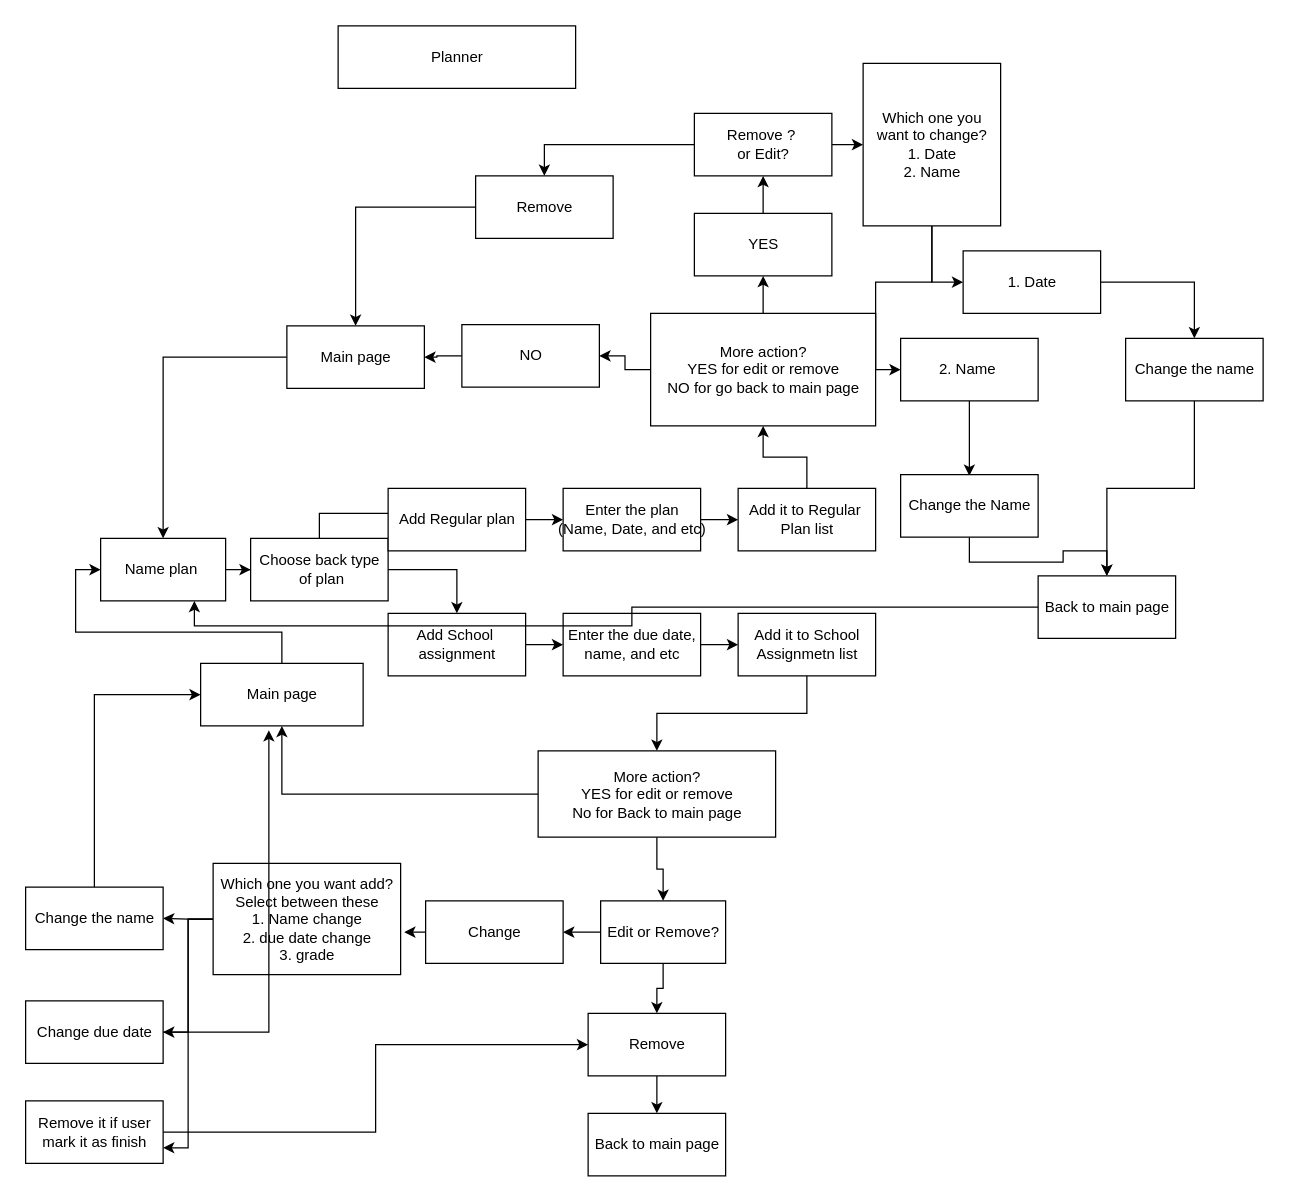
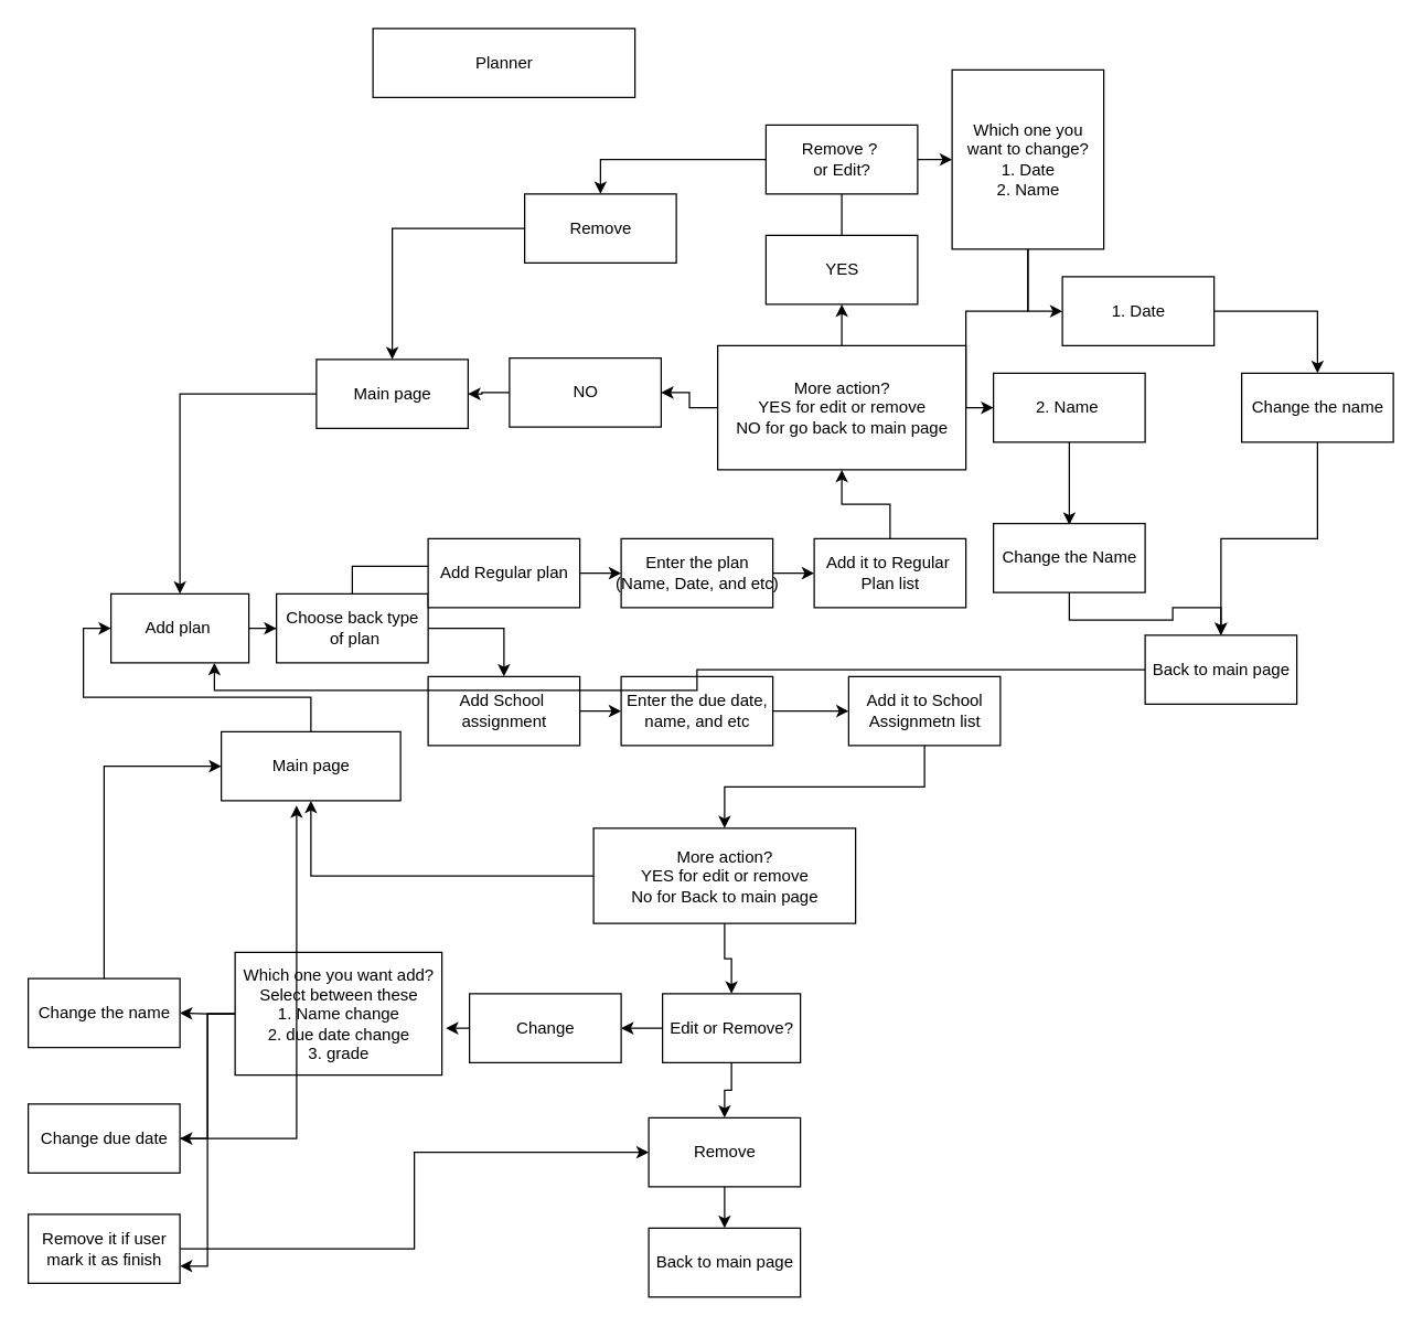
  <mxCell id="0" />
  <mxCell id="1" parent="0" />
  <mxCell id="2" value="Planner" style="html=1;" parent="1" vertex="1"><mxGeometry x="270" y="20" width="190" height="50" as="geometry" /></mxCell>
  <mxCell id="3" style="edgeStyle=orthogonalEdgeStyle;rounded=0;orthogonalLoop=1;jettySize=auto;html=1;entryX=0;entryY=0.5;entryDx=0;entryDy=0;" parent="1" source="4" target="7" edge="1"><mxGeometry relative="1" as="geometry" /></mxCell>
- <mxCell id="4" value="Name plan&amp;nbsp;" style="html=1;" parent="1" vertex="1"><mxGeometry x="80" y="430" width="100" height="50" as="geometry" /></mxCell>
+ <mxCell id="4" value="Add plan&amp;nbsp;" style="html=1;" parent="1" vertex="1"><mxGeometry x="80" y="430" width="100" height="50" as="geometry" /></mxCell>
  <mxCell id="5" style="edgeStyle=orthogonalEdgeStyle;rounded=0;orthogonalLoop=1;jettySize=auto;html=1;entryX=0;entryY=0.5;entryDx=0;entryDy=0;" parent="1" source="7" target="9" edge="1"><mxGeometry relative="1" as="geometry" /></mxCell>
  <mxCell id="6" style="edgeStyle=orthogonalEdgeStyle;rounded=0;orthogonalLoop=1;jettySize=auto;html=1;exitX=1;exitY=0.5;exitDx=0;exitDy=0;" parent="1" source="7" target="11" edge="1"><mxGeometry relative="1" as="geometry" /></mxCell>
  <mxCell id="7" value="Choose back type&lt;br&gt;&amp;nbsp;of plan" style="html=1;" parent="1" vertex="1"><mxGeometry x="200" y="430" width="110" height="50" as="geometry" /></mxCell>
  <mxCell id="8" style="edgeStyle=orthogonalEdgeStyle;rounded=0;orthogonalLoop=1;jettySize=auto;html=1;exitX=1;exitY=0.5;exitDx=0;exitDy=0;entryX=0;entryY=0.5;entryDx=0;entryDy=0;" parent="1" source="9" target="13" edge="1"><mxGeometry relative="1" as="geometry" /></mxCell>
  <mxCell id="9" value="Add Regular plan" style="html=1;" parent="1" vertex="1"><mxGeometry x="310" y="390" width="110" height="50" as="geometry" /></mxCell>
  <mxCell id="10" style="edgeStyle=orthogonalEdgeStyle;rounded=0;orthogonalLoop=1;jettySize=auto;html=1;exitX=1;exitY=0.5;exitDx=0;exitDy=0;entryX=0;entryY=0.5;entryDx=0;entryDy=0;" parent="1" source="11" target="15" edge="1"><mxGeometry relative="1" as="geometry" /></mxCell>
  <mxCell id="11" value="Add School&amp;nbsp;&lt;br&gt;assignment" style="html=1;" parent="1" vertex="1"><mxGeometry x="310" y="490" width="110" height="50" as="geometry" /></mxCell>
  <mxCell id="12" style="edgeStyle=orthogonalEdgeStyle;rounded=0;orthogonalLoop=1;jettySize=auto;html=1;exitX=1;exitY=0.5;exitDx=0;exitDy=0;entryX=0;entryY=0.5;entryDx=0;entryDy=0;" parent="1" source="13" target="17" edge="1"><mxGeometry relative="1" as="geometry" /></mxCell>
  <mxCell id="13" value="Enter the plan&lt;br&gt;(Name, Date, and etc)" style="html=1;" parent="1" vertex="1"><mxGeometry x="450" y="390" width="110" height="50" as="geometry" /></mxCell>
  <mxCell id="14" style="edgeStyle=orthogonalEdgeStyle;rounded=0;orthogonalLoop=1;jettySize=auto;html=1;entryX=0;entryY=0.5;entryDx=0;entryDy=0;" parent="1" source="15" target="19" edge="1"><mxGeometry relative="1" as="geometry" /></mxCell>
  <mxCell id="15" value="Enter the due date,&lt;br&gt;name, and etc" style="html=1;" parent="1" vertex="1"><mxGeometry x="450" y="490" width="110" height="50" as="geometry" /></mxCell>
  <mxCell id="16" style="edgeStyle=orthogonalEdgeStyle;rounded=0;orthogonalLoop=1;jettySize=auto;html=1;entryX=0.5;entryY=1;entryDx=0;entryDy=0;" parent="1" source="17" target="22" edge="1"><mxGeometry relative="1" as="geometry" /></mxCell>
  <mxCell id="17" value="Add it to Regular&amp;nbsp;&lt;br&gt;Plan list" style="html=1;" parent="1" vertex="1"><mxGeometry x="590" y="390" width="110" height="50" as="geometry" /></mxCell>
  <mxCell id="18" style="edgeStyle=orthogonalEdgeStyle;rounded=0;orthogonalLoop=1;jettySize=auto;html=1;exitX=0.5;exitY=1;exitDx=0;exitDy=0;entryX=0.5;entryY=0;entryDx=0;entryDy=0;" parent="1" source="19" target="25" edge="1"><mxGeometry relative="1" as="geometry"><mxPoint x="645" y="600" as="targetPoint" /></mxGeometry></mxCell>
- <mxCell id="19" value="Add it to School&lt;br&gt;Assignmetn list" style="html=1;" parent="1" vertex="1"><mxGeometry x="590" y="490" width="110" height="50" as="geometry" /></mxCell>
+ <mxCell id="19" value="Add it to School&lt;br&gt;Assignmetn list" style="html=1;" parent="1" vertex="1"><mxGeometry x="615" y="490" width="110" height="50" as="geometry" /></mxCell>
  <mxCell id="20" style="edgeStyle=orthogonalEdgeStyle;rounded=0;orthogonalLoop=1;jettySize=auto;html=1;entryX=1;entryY=0.5;entryDx=0;entryDy=0;" parent="1" source="22" target="49" edge="1"><mxGeometry relative="1" as="geometry" /></mxCell>
  <mxCell id="21" style="edgeStyle=orthogonalEdgeStyle;rounded=0;orthogonalLoop=1;jettySize=auto;html=1;entryX=0.5;entryY=1;entryDx=0;entryDy=0;" parent="1" source="22" target="51" edge="1"><mxGeometry relative="1" as="geometry" /></mxCell>
  <mxCell id="22" value="More action?&lt;br&gt;YES for edit or remove&lt;br&gt;NO for go back to main page" style="html=1;" parent="1" vertex="1"><mxGeometry x="520" y="250" width="180" height="90" as="geometry" /></mxCell>
  <mxCell id="23" style="edgeStyle=orthogonalEdgeStyle;rounded=0;orthogonalLoop=1;jettySize=auto;html=1;entryX=0.5;entryY=1;entryDx=0;entryDy=0;" parent="1" source="25" target="27" edge="1"><mxGeometry relative="1" as="geometry" /></mxCell>
  <mxCell id="24" style="edgeStyle=orthogonalEdgeStyle;rounded=0;orthogonalLoop=1;jettySize=auto;html=1;entryX=0.5;entryY=0;entryDx=0;entryDy=0;" parent="1" source="25" target="30" edge="1"><mxGeometry relative="1" as="geometry"><mxPoint x="525" y="710" as="targetPoint" /><Array as="points" /></mxGeometry></mxCell>
  <mxCell id="25" value="More action?&lt;br&gt;YES for edit or remove&lt;br&gt;No for Back to main page" style="html=1;" parent="1" vertex="1"><mxGeometry x="430" y="600" width="190" height="69" as="geometry" /></mxCell>
  <mxCell id="26" style="edgeStyle=orthogonalEdgeStyle;rounded=0;orthogonalLoop=1;jettySize=auto;html=1;entryX=0;entryY=0.5;entryDx=0;entryDy=0;" parent="1" source="27" target="4" edge="1"><mxGeometry relative="1" as="geometry" /></mxCell>
  <mxCell id="27" value="Main page" style="html=1;" parent="1" vertex="1"><mxGeometry x="160" y="530" width="130" height="50" as="geometry" /></mxCell>
  <mxCell id="28" style="edgeStyle=orthogonalEdgeStyle;rounded=0;orthogonalLoop=1;jettySize=auto;html=1;entryX=0.5;entryY=0;entryDx=0;entryDy=0;" parent="1" source="30" target="36" edge="1"><mxGeometry relative="1" as="geometry" /></mxCell>
  <mxCell id="29" style="edgeStyle=orthogonalEdgeStyle;rounded=0;orthogonalLoop=1;jettySize=auto;html=1;entryX=1;entryY=0.5;entryDx=0;entryDy=0;" parent="1" source="30" target="39" edge="1"><mxGeometry relative="1" as="geometry" /></mxCell>
  <mxCell id="30" value="Edit or Remove?" style="html=1;" parent="1" vertex="1"><mxGeometry x="480" y="720" width="100" height="50" as="geometry" /></mxCell>
  <mxCell id="31" style="edgeStyle=orthogonalEdgeStyle;rounded=0;orthogonalLoop=1;jettySize=auto;html=1;exitX=0;exitY=0.5;exitDx=0;exitDy=0;entryX=1;entryY=0.5;entryDx=0;entryDy=0;" parent="1" source="34" target="41" edge="1"><mxGeometry relative="1" as="geometry" /></mxCell>
  <mxCell id="32" style="edgeStyle=orthogonalEdgeStyle;rounded=0;orthogonalLoop=1;jettySize=auto;html=1;entryX=1;entryY=0.5;entryDx=0;entryDy=0;" parent="1" source="34" target="43" edge="1"><mxGeometry relative="1" as="geometry" /></mxCell>
  <mxCell id="33" style="edgeStyle=orthogonalEdgeStyle;rounded=0;orthogonalLoop=1;jettySize=auto;html=1;entryX=1;entryY=0.75;entryDx=0;entryDy=0;" parent="1" source="34" target="45" edge="1"><mxGeometry relative="1" as="geometry" /></mxCell>
  <mxCell id="34" value="Which one you want add?&lt;br&gt;Select between these&lt;br&gt;1. Name change&lt;br&gt;2. due date change&lt;br&gt;3. grade" style="html=1;" parent="1" vertex="1"><mxGeometry x="170" y="690" width="150" height="89" as="geometry" /></mxCell>
  <mxCell id="35" style="edgeStyle=orthogonalEdgeStyle;rounded=0;orthogonalLoop=1;jettySize=auto;html=1;" parent="1" source="36" edge="1"><mxGeometry relative="1" as="geometry"><mxPoint x="525" y="890" as="targetPoint" /></mxGeometry></mxCell>
  <mxCell id="36" value="Remove" style="html=1;" parent="1" vertex="1"><mxGeometry x="470" y="810" width="110" height="50" as="geometry" /></mxCell>
  <mxCell id="37" value="Back to main page&lt;br&gt;" style="html=1;" parent="1" vertex="1"><mxGeometry x="470" y="890" width="110" height="50" as="geometry" /></mxCell>
  <mxCell id="38" style="edgeStyle=orthogonalEdgeStyle;rounded=0;orthogonalLoop=1;jettySize=auto;html=1;exitX=0;exitY=0.5;exitDx=0;exitDy=0;entryX=1.019;entryY=0.628;entryDx=0;entryDy=0;entryPerimeter=0;" parent="1" source="39" target="34" edge="1"><mxGeometry relative="1" as="geometry" /></mxCell>
  <mxCell id="39" value="Change" style="html=1;" parent="1" vertex="1"><mxGeometry x="340" y="720" width="110" height="50" as="geometry" /></mxCell>
  <mxCell id="40" style="edgeStyle=orthogonalEdgeStyle;rounded=0;orthogonalLoop=1;jettySize=auto;html=1;exitX=0.5;exitY=0;exitDx=0;exitDy=0;entryX=0;entryY=0.5;entryDx=0;entryDy=0;" parent="1" source="41" target="27" edge="1"><mxGeometry relative="1" as="geometry" /></mxCell>
  <mxCell id="41" value="Change the name" style="html=1;" parent="1" vertex="1"><mxGeometry x="20" y="709" width="110" height="50" as="geometry" /></mxCell>
  <mxCell id="42" style="edgeStyle=orthogonalEdgeStyle;rounded=0;orthogonalLoop=1;jettySize=auto;html=1;entryX=0.42;entryY=1.071;entryDx=0;entryDy=0;entryPerimeter=0;" parent="1" source="43" target="27" edge="1"><mxGeometry relative="1" as="geometry" /></mxCell>
  <mxCell id="43" value="Change due date" style="html=1;" parent="1" vertex="1"><mxGeometry x="20" y="800" width="110" height="50" as="geometry" /></mxCell>
  <mxCell id="44" style="edgeStyle=orthogonalEdgeStyle;rounded=0;orthogonalLoop=1;jettySize=auto;html=1;entryX=0;entryY=0.5;entryDx=0;entryDy=0;" parent="1" source="45" target="36" edge="1"><mxGeometry relative="1" as="geometry" /></mxCell>
  <mxCell id="45" value="Remove it if user&lt;br&gt;mark it as finish" style="html=1;" parent="1" vertex="1"><mxGeometry x="20" y="880" width="110" height="50" as="geometry" /></mxCell>
  <mxCell id="46" style="edgeStyle=orthogonalEdgeStyle;rounded=0;orthogonalLoop=1;jettySize=auto;html=1;entryX=0.5;entryY=0;entryDx=0;entryDy=0;" parent="1" source="47" target="4" edge="1"><mxGeometry relative="1" as="geometry" /></mxCell>
  <mxCell id="47" value="Main page" style="html=1;" parent="1" vertex="1"><mxGeometry x="229" y="260" width="110" height="50" as="geometry" /></mxCell>
  <mxCell id="48" style="edgeStyle=orthogonalEdgeStyle;rounded=0;orthogonalLoop=1;jettySize=auto;html=1;" parent="1" source="49" target="47" edge="1"><mxGeometry relative="1" as="geometry" /></mxCell>
  <mxCell id="49" value="NO" style="html=1;" parent="1" vertex="1"><mxGeometry x="369" y="259" width="110" height="50" as="geometry" /></mxCell>
- <mxCell id="50" style="edgeStyle=orthogonalEdgeStyle;rounded=0;orthogonalLoop=1;jettySize=auto;html=1;entryX=0.5;entryY=1;entryDx=0;entryDy=0;" parent="1" source="51" target="54" edge="1"><mxGeometry relative="1" as="geometry" /></mxCell>
+ <mxCell id="50" style="edgeStyle=orthogonalEdgeStyle;rounded=0;orthogonalLoop=1;jettySize=auto;html=1;entryX=0.5;entryY=1;entryDx=0;entryDy=0;endArrow=none;" parent="1" source="51" target="54" edge="1"><mxGeometry relative="1" as="geometry" /></mxCell>
  <mxCell id="51" value="YES" style="html=1;" parent="1" vertex="1"><mxGeometry x="555" y="170" width="110" height="50" as="geometry" /></mxCell>
  <mxCell id="52" style="edgeStyle=orthogonalEdgeStyle;rounded=0;orthogonalLoop=1;jettySize=auto;html=1;entryX=0.5;entryY=0;entryDx=0;entryDy=0;" parent="1" source="54" target="56" edge="1"><mxGeometry relative="1" as="geometry" /></mxCell>
  <mxCell id="53" style="edgeStyle=orthogonalEdgeStyle;rounded=0;orthogonalLoop=1;jettySize=auto;html=1;entryX=0;entryY=0.5;entryDx=0;entryDy=0;" parent="1" source="54" target="59" edge="1"><mxGeometry relative="1" as="geometry" /></mxCell>
  <mxCell id="54" value="Remove ?&amp;nbsp;&lt;br&gt;or Edit?" style="html=1;" parent="1" vertex="1"><mxGeometry x="555" y="90" width="110" height="50" as="geometry" /></mxCell>
  <mxCell id="55" style="edgeStyle=orthogonalEdgeStyle;rounded=0;orthogonalLoop=1;jettySize=auto;html=1;" parent="1" source="56" target="47" edge="1"><mxGeometry relative="1" as="geometry" /></mxCell>
  <mxCell id="56" value="Remove" style="html=1;" parent="1" vertex="1"><mxGeometry x="380" y="140" width="110" height="50" as="geometry" /></mxCell>
  <mxCell id="57" style="edgeStyle=orthogonalEdgeStyle;rounded=0;orthogonalLoop=1;jettySize=auto;html=1;entryX=0;entryY=0.5;entryDx=0;entryDy=0;" parent="1" source="59" target="61" edge="1"><mxGeometry relative="1" as="geometry"><mxPoint x="840" y="115" as="targetPoint" /></mxGeometry></mxCell>
  <mxCell id="58" style="edgeStyle=orthogonalEdgeStyle;rounded=0;orthogonalLoop=1;jettySize=auto;html=1;entryX=0;entryY=0.5;entryDx=0;entryDy=0;" parent="1" source="59" target="63" edge="1"><mxGeometry relative="1" as="geometry" /></mxCell>
  <mxCell id="59" value="Which one you&lt;br&gt;want to change?&lt;br&gt;1. Date&lt;br&gt;2. Name" style="html=1;" parent="1" vertex="1"><mxGeometry x="690" y="50" width="110" height="130" as="geometry" /></mxCell>
  <mxCell id="60" style="edgeStyle=orthogonalEdgeStyle;rounded=0;orthogonalLoop=1;jettySize=auto;html=1;entryX=0.5;entryY=0;entryDx=0;entryDy=0;" parent="1" source="61" target="65" edge="1"><mxGeometry relative="1" as="geometry" /></mxCell>
  <mxCell id="61" value="1. Date" style="html=1;" parent="1" vertex="1"><mxGeometry x="770" y="200" width="110" height="50" as="geometry" /></mxCell>
  <mxCell id="62" style="edgeStyle=orthogonalEdgeStyle;rounded=0;orthogonalLoop=1;jettySize=auto;html=1;" parent="1" source="63" edge="1"><mxGeometry relative="1" as="geometry"><mxPoint x="775" y="380" as="targetPoint" /></mxGeometry></mxCell>
  <mxCell id="63" value="2. Name&amp;nbsp;" style="html=1;" parent="1" vertex="1"><mxGeometry x="720" y="270" width="110" height="50" as="geometry" /></mxCell>
  <mxCell id="64" style="edgeStyle=orthogonalEdgeStyle;rounded=0;orthogonalLoop=1;jettySize=auto;html=1;entryX=0.5;entryY=0;entryDx=0;entryDy=0;" parent="1" source="65" target="67" edge="1"><mxGeometry relative="1" as="geometry"><mxPoint x="955" y="370" as="targetPoint" /></mxGeometry></mxCell>
  <mxCell id="65" value="Change the name" style="html=1;" parent="1" vertex="1"><mxGeometry x="900" y="270" width="110" height="50" as="geometry" /></mxCell>
  <mxCell id="66" style="edgeStyle=orthogonalEdgeStyle;rounded=0;orthogonalLoop=1;jettySize=auto;html=1;entryX=0.75;entryY=1;entryDx=0;entryDy=0;" parent="1" source="67" target="4" edge="1"><mxGeometry relative="1" as="geometry" /></mxCell>
  <mxCell id="67" value="Back to main page" style="html=1;" parent="1" vertex="1"><mxGeometry x="830" y="460" width="110" height="50" as="geometry" /></mxCell>
  <mxCell id="68" style="edgeStyle=orthogonalEdgeStyle;rounded=0;orthogonalLoop=1;jettySize=auto;html=1;entryX=0.5;entryY=0;entryDx=0;entryDy=0;" parent="1" source="69" target="67" edge="1"><mxGeometry relative="1" as="geometry" /></mxCell>
  <mxCell id="69" value="Change the Name" style="html=1;" parent="1" vertex="1"><mxGeometry x="720" y="379" width="110" height="50" as="geometry" /></mxCell>
